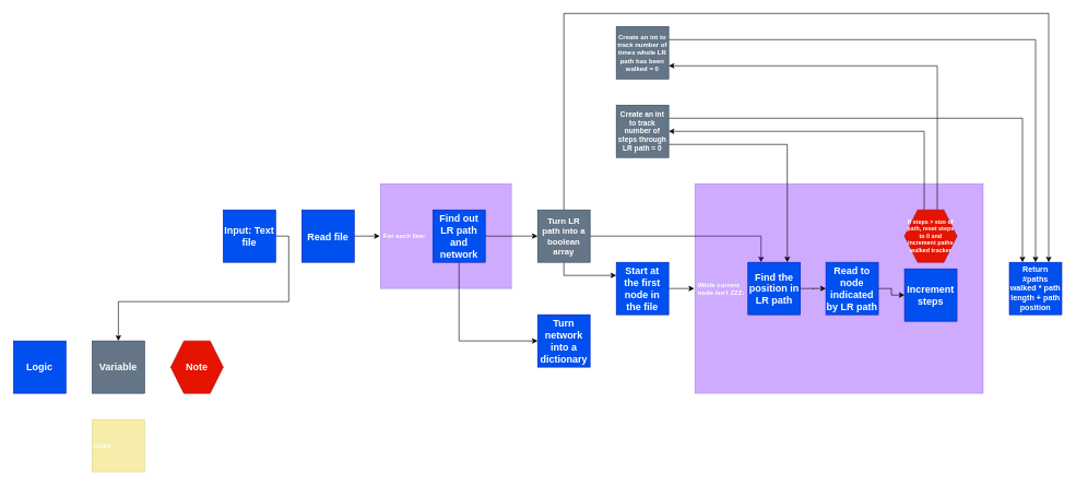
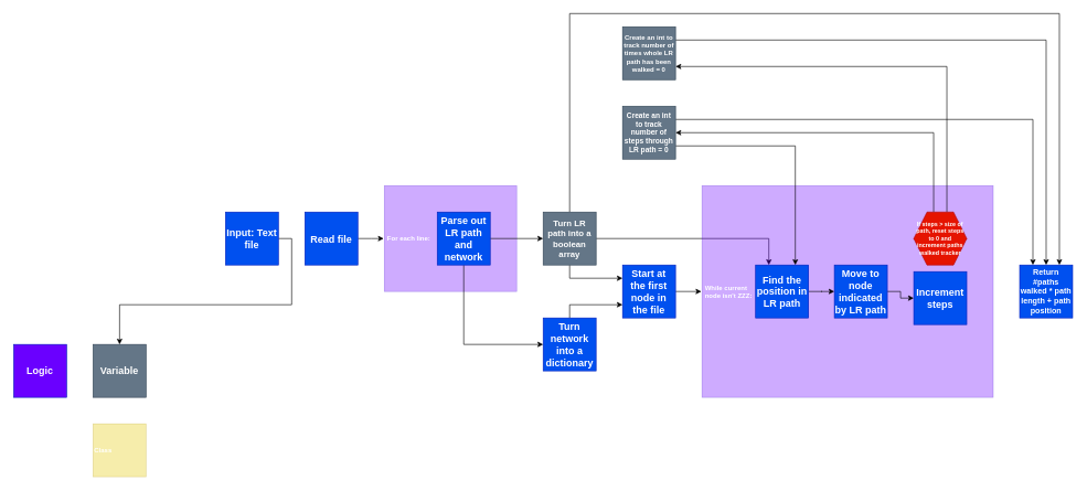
  <mxCell id="0" />
  <mxCell id="1" parent="0" />
- <mxCell id="2" value="Logic" style="rounded=0;whiteSpace=wrap;html=1;fillColor=#0050ef;fontColor=#ffffff;strokeColor=#001DBC;fontSize=15;fontStyle=1" vertex="1" parent="1"><mxGeometry x="20" y="520" width="80" height="80" as="geometry" /></mxCell>
+ <mxCell id="2" value="Logic" style="rounded=0;whiteSpace=wrap;html=1;fillColor=#6a00ff;fontColor=#ffffff;strokeColor=#001DBC;fontSize=15;fontStyle=1;" vertex="1" parent="1"><mxGeometry x="20" y="520" width="80" height="80" as="geometry" /></mxCell>
  <mxCell id="3" value="Variable" style="rounded=0;whiteSpace=wrap;html=1;fillColor=#647687;fontColor=#ffffff;strokeColor=#314354;fontSize=15;fontStyle=1" vertex="1" parent="1"><mxGeometry x="140" y="520" width="80" height="80" as="geometry" /></mxCell>
- <mxCell id="4" value="Note" style="shape=hexagon;perimeter=hexagonPerimeter2;whiteSpace=wrap;html=1;fixedSize=1;fillColor=#e51400;fontColor=#ffffff;strokeColor=#B20000;fontStyle=1;fontSize=15;" vertex="1" parent="1"><mxGeometry x="260" y="520" width="80" height="80" as="geometry" /></mxCell>
  <mxCell id="5" value="Class" style="rounded=0;whiteSpace=wrap;html=1;fillColor=#e3c800;fontColor=#FFFFFF;strokeColor=#B09500;fontSize=10;fontStyle=1;align=left;opacity=33;perimeterSpacing=1;strokeWidth=1;" vertex="1" parent="1"><mxGeometry x="140" y="640" width="80" height="80" as="geometry" /></mxCell>
  <mxCell id="6" style="edgeStyle=orthogonalEdgeStyle;rounded=0;orthogonalLoop=1;jettySize=auto;html=1;exitX=1;exitY=0.5;exitDx=0;exitDy=0;" edge="1" parent="1" source="7" target="3"><mxGeometry relative="1" as="geometry" /></mxCell>
  <mxCell id="7" value="Input: Text file" style="rounded=0;whiteSpace=wrap;html=1;fillColor=#0050ef;fontColor=#ffffff;strokeColor=#001DBC;fontSize=15;fontStyle=1" vertex="1" parent="1"><mxGeometry x="340" y="320" width="80" height="80" as="geometry" /></mxCell>
  <mxCell id="8" value="" style="edgeStyle=orthogonalEdgeStyle;rounded=0;orthogonalLoop=1;jettySize=auto;html=1;" edge="1" parent="1" source="9"><mxGeometry relative="1" as="geometry"><mxPoint x="579" y="360" as="targetPoint" /></mxGeometry></mxCell>
  <mxCell id="9" value="Read file" style="rounded=0;whiteSpace=wrap;html=1;fillColor=#0050ef;fontColor=#ffffff;strokeColor=#001DBC;fontSize=15;fontStyle=1" vertex="1" parent="1"><mxGeometry x="460" y="320" width="80" height="80" as="geometry" /></mxCell>
  <mxCell id="10" value="&amp;nbsp;For each line:" style="rounded=0;whiteSpace=wrap;html=1;fillColor=#6a00ff;fontColor=#ffffff;strokeColor=#3700CC;fontSize=10;fontStyle=1;align=left;opacity=33;perimeterSpacing=1;strokeWidth=1;" vertex="1" parent="1"><mxGeometry x="580" y="280" width="200" height="160" as="geometry" /></mxCell>
  <mxCell id="11" style="edgeStyle=orthogonalEdgeStyle;rounded=0;orthogonalLoop=1;jettySize=auto;html=1;exitX=0.5;exitY=1;exitDx=0;exitDy=0;entryX=0;entryY=0.5;entryDx=0;entryDy=0;" edge="1" parent="1" source="13" target="19"><mxGeometry relative="1" as="geometry" /></mxCell>
  <mxCell id="12" style="edgeStyle=orthogonalEdgeStyle;rounded=0;orthogonalLoop=1;jettySize=auto;html=1;exitX=1;exitY=0.5;exitDx=0;exitDy=0;entryX=0;entryY=0.5;entryDx=0;entryDy=0;" edge="1" parent="1" source="13" target="17"><mxGeometry relative="1" as="geometry" /></mxCell>
- <mxCell id="13" value="Find out LR path and network" style="rounded=0;whiteSpace=wrap;html=1;fillColor=#0050ef;fontColor=#ffffff;strokeColor=#001DBC;fontSize=15;fontStyle=1" vertex="1" parent="1"><mxGeometry x="660" y="320" width="80" height="80" as="geometry" /></mxCell>
+ <mxCell id="13" value="Parse out LR path and network" style="rounded=0;whiteSpace=wrap;html=1;fillColor=#0050ef;fontColor=#ffffff;strokeColor=#001DBC;fontSize=15;fontStyle=1" vertex="1" parent="1"><mxGeometry x="660" y="320" width="80" height="80" as="geometry" /></mxCell>
  <mxCell id="14" style="edgeStyle=orthogonalEdgeStyle;rounded=0;orthogonalLoop=1;jettySize=auto;html=1;exitX=1;exitY=0.5;exitDx=0;exitDy=0;entryX=0.25;entryY=0;entryDx=0;entryDy=0;" edge="1" parent="1" source="17" target="27"><mxGeometry relative="1" as="geometry" /></mxCell>
  <mxCell id="15" style="edgeStyle=orthogonalEdgeStyle;rounded=0;orthogonalLoop=1;jettySize=auto;html=1;exitX=0.5;exitY=1;exitDx=0;exitDy=0;entryX=0;entryY=0.25;entryDx=0;entryDy=0;" edge="1" parent="1" source="17" target="22"><mxGeometry relative="1" as="geometry" /></mxCell>
  <mxCell id="16" style="edgeStyle=orthogonalEdgeStyle;rounded=0;orthogonalLoop=1;jettySize=auto;html=1;exitX=0.5;exitY=0;exitDx=0;exitDy=0;entryX=0.75;entryY=0;entryDx=0;entryDy=0;" edge="1" parent="1" source="17" target="36"><mxGeometry relative="1" as="geometry"><Array as="points"><mxPoint x="860" y="20" /><mxPoint x="1600" y="20" /></Array></mxGeometry></mxCell>
  <mxCell id="17" value="Turn LR path into a boolean array" style="rounded=0;whiteSpace=wrap;html=1;fillColor=#647687;fontColor=#ffffff;strokeColor=#314354;fontSize=13;fontStyle=1" vertex="1" parent="1"><mxGeometry x="820" y="320" width="80" height="80" as="geometry" /></mxCell>
+ <mxCell id="18" style="edgeStyle=orthogonalEdgeStyle;rounded=0;orthogonalLoop=1;jettySize=auto;html=1;exitX=0.5;exitY=0;exitDx=0;exitDy=0;entryX=0;entryY=0.75;entryDx=0;entryDy=0;" edge="1" parent="1" source="19" target="22"><mxGeometry relative="1" as="geometry" /></mxCell>
  <mxCell id="19" value="Turn network into a dictionary" style="rounded=0;whiteSpace=wrap;html=1;fillColor=#0050ef;fontColor=#ffffff;strokeColor=#001DBC;fontSize=15;fontStyle=1" vertex="1" parent="1"><mxGeometry x="820" y="480" width="80" height="80" as="geometry" /></mxCell>
  <mxCell id="20" value="&amp;nbsp;While current &lt;br&gt;&amp;nbsp;node isn't ZZZ:" style="rounded=0;whiteSpace=wrap;html=1;fillColor=#6a00ff;fontColor=#ffffff;strokeColor=#3700CC;fontSize=10;fontStyle=1;align=left;opacity=33;perimeterSpacing=1;strokeWidth=1;" vertex="1" parent="1"><mxGeometry x="1060" y="280" width="440" height="320" as="geometry" /></mxCell>
  <mxCell id="21" style="edgeStyle=orthogonalEdgeStyle;rounded=0;orthogonalLoop=1;jettySize=auto;html=1;exitX=1;exitY=0.5;exitDx=0;exitDy=0;entryX=0;entryY=0.5;entryDx=0;entryDy=0;" edge="1" parent="1" source="22" target="20"><mxGeometry relative="1" as="geometry" /></mxCell>
  <mxCell id="22" value="Start at the first node in the file" style="rounded=0;whiteSpace=wrap;html=1;fillColor=#0050ef;fontColor=#ffffff;strokeColor=#001DBC;fontSize=15;fontStyle=1" vertex="1" parent="1"><mxGeometry x="940" y="400" width="80" height="80" as="geometry" /></mxCell>
  <mxCell id="23" style="edgeStyle=orthogonalEdgeStyle;rounded=0;orthogonalLoop=1;jettySize=auto;html=1;exitX=1;exitY=0.75;exitDx=0;exitDy=0;entryX=0.75;entryY=0;entryDx=0;entryDy=0;" edge="1" parent="1" source="25" target="27"><mxGeometry relative="1" as="geometry" /></mxCell>
  <mxCell id="24" style="edgeStyle=orthogonalEdgeStyle;rounded=0;orthogonalLoop=1;jettySize=auto;html=1;exitX=1;exitY=0.25;exitDx=0;exitDy=0;entryX=0.25;entryY=0;entryDx=0;entryDy=0;" edge="1" parent="1" source="25" target="36"><mxGeometry relative="1" as="geometry" /></mxCell>
  <mxCell id="25" value="Create an int to track number of steps through LR path = 0" style="rounded=0;whiteSpace=wrap;html=1;fillColor=#647687;fontColor=#ffffff;strokeColor=#314354;fontSize=11;fontStyle=1" vertex="1" parent="1"><mxGeometry x="940" y="160" width="80" height="80" as="geometry" /></mxCell>
  <mxCell id="26" value="" style="edgeStyle=orthogonalEdgeStyle;rounded=0;orthogonalLoop=1;jettySize=auto;html=1;" edge="1" parent="1" source="27" target="29"><mxGeometry relative="1" as="geometry" /></mxCell>
  <mxCell id="27" value="Find the position in LR path" style="rounded=0;whiteSpace=wrap;html=1;fillColor=#0050ef;fontColor=#ffffff;strokeColor=#001DBC;fontSize=15;fontStyle=1" vertex="1" parent="1"><mxGeometry x="1141" y="400" width="80" height="80" as="geometry" /></mxCell>
  <mxCell id="28" value="" style="edgeStyle=orthogonalEdgeStyle;rounded=0;orthogonalLoop=1;jettySize=auto;html=1;" edge="1" parent="1" source="29" target="32"><mxGeometry relative="1" as="geometry" /></mxCell>
- <mxCell id="29" value="Read to node indicated by LR path" style="rounded=0;whiteSpace=wrap;html=1;fillColor=#0050ef;fontColor=#ffffff;strokeColor=#001DBC;fontSize=15;fontStyle=1" vertex="1" parent="1"><mxGeometry x="1260" y="400" width="80" height="80" as="geometry" /></mxCell>
+ <mxCell id="29" value="Move to node indicated by LR path" style="rounded=0;whiteSpace=wrap;html=1;fillColor=#0050ef;fontColor=#ffffff;strokeColor=#001DBC;fontSize=15;fontStyle=1" vertex="1" parent="1"><mxGeometry x="1260" y="400" width="80" height="80" as="geometry" /></mxCell>
  <mxCell id="30" style="edgeStyle=orthogonalEdgeStyle;rounded=0;orthogonalLoop=1;jettySize=auto;html=1;exitX=1;exitY=0.25;exitDx=0;exitDy=0;entryX=0.5;entryY=0;entryDx=0;entryDy=0;" edge="1" parent="1" source="31" target="36"><mxGeometry relative="1" as="geometry" /></mxCell>
  <mxCell id="31" value="Create an int to track number of times whole LR path has been walked = 0" style="rounded=0;whiteSpace=wrap;html=1;fillColor=#647687;fontColor=#ffffff;strokeColor=#314354;fontSize=10;fontStyle=1" vertex="1" parent="1"><mxGeometry x="940" y="40" width="80" height="80" as="geometry" /></mxCell>
  <mxCell id="32" value="Increment steps" style="rounded=0;whiteSpace=wrap;html=1;fillColor=#0050ef;fontColor=#ffffff;strokeColor=#001DBC;fontSize=15;fontStyle=1" vertex="1" parent="1"><mxGeometry x="1380" y="410" width="80" height="80" as="geometry" /></mxCell>
  <mxCell id="33" style="edgeStyle=orthogonalEdgeStyle;rounded=0;orthogonalLoop=1;jettySize=auto;html=1;exitX=0.375;exitY=0;exitDx=0;exitDy=0;entryX=1;entryY=0.5;entryDx=0;entryDy=0;" edge="1" parent="1" source="35" target="25"><mxGeometry relative="1" as="geometry" /></mxCell>
  <mxCell id="34" style="edgeStyle=orthogonalEdgeStyle;rounded=0;orthogonalLoop=1;jettySize=auto;html=1;exitX=0.625;exitY=0;exitDx=0;exitDy=0;entryX=1;entryY=0.75;entryDx=0;entryDy=0;" edge="1" parent="1" source="35" target="31"><mxGeometry relative="1" as="geometry" /></mxCell>
  <mxCell id="35" value="If steps &amp;gt; size of path, reset steps to 0 and increment paths walked tracker" style="shape=hexagon;perimeter=hexagonPerimeter2;whiteSpace=wrap;html=1;fixedSize=1;fillColor=#e51400;fontColor=#ffffff;strokeColor=#B20000;fontStyle=1;fontSize=9;" vertex="1" parent="1"><mxGeometry x="1380" y="320" width="80" height="80" as="geometry" /></mxCell>
  <mxCell id="36" value="Return #paths walked * path length + path position" style="rounded=0;whiteSpace=wrap;html=1;fillColor=#0050ef;fontColor=#ffffff;strokeColor=#001DBC;fontSize=12;fontStyle=1" vertex="1" parent="1"><mxGeometry x="1540" y="400" width="80" height="80" as="geometry" /></mxCell>
